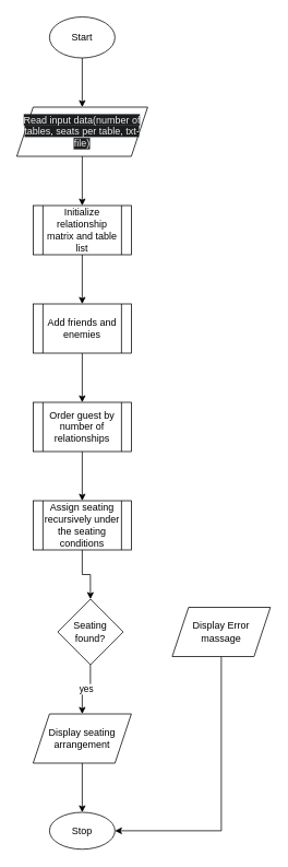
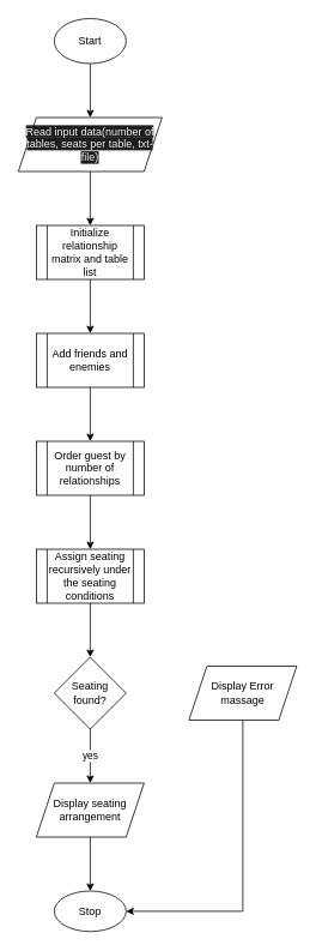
  <mxCell id="0" />
  <mxCell id="1" parent="0" />
  <mxCell id="2" style="edgeStyle=orthogonalEdgeStyle;rounded=0;orthogonalLoop=1;jettySize=auto;html=1;exitX=0.5;exitY=1;exitDx=0;exitDy=0;entryX=0.5;entryY=0;entryDx=0;entryDy=0;" parent="1" source="3" target="7" edge="1"><mxGeometry relative="1" as="geometry" /></mxCell>
  <mxCell id="3" value="Start" style="ellipse;whiteSpace=wrap;html=1;" parent="1" vertex="1"><mxGeometry x="60" y="20" width="80" height="50" as="geometry" /></mxCell>
  <mxCell id="4" value="" style="edgeStyle=orthogonalEdgeStyle;rounded=0;orthogonalLoop=1;jettySize=auto;html=1;entryX=0.5;entryY=0;entryDx=0;entryDy=0;" parent="1" source="5" target="9" edge="1"><mxGeometry relative="1" as="geometry"><mxPoint x="100" y="310" as="targetPoint" /></mxGeometry></mxCell>
  <mxCell id="5" value="Initialize relationship matrix and table list" style="shape=process;whiteSpace=wrap;html=1;backgroundOutline=1;" parent="1" vertex="1"><mxGeometry x="40" y="250" width="120" height="60" as="geometry" /></mxCell>
  <mxCell id="6" style="edgeStyle=orthogonalEdgeStyle;rounded=0;orthogonalLoop=1;jettySize=auto;html=1;entryX=0.5;entryY=0;entryDx=0;entryDy=0;" parent="1" source="7" target="5" edge="1"><mxGeometry relative="1" as="geometry" /></mxCell>
  <mxCell id="7" value="&lt;br&gt;&lt;span style=&quot;color: rgb(240, 240, 240); font-family: Helvetica; font-size: 12px; font-style: normal; font-variant-ligatures: normal; font-variant-caps: normal; font-weight: 400; letter-spacing: normal; orphans: 2; text-align: center; text-indent: 0px; text-transform: none; widows: 2; word-spacing: 0px; -webkit-text-stroke-width: 0px; white-space: normal; background-color: rgb(27, 29, 30); text-decoration-thickness: initial; text-decoration-style: initial; text-decoration-color: initial; display: inline !important; float: none;&quot;&gt;Read input data(number of tables, seats per table, txt-file)&lt;/span&gt;&lt;div&gt;&lt;br/&gt;&lt;/div&gt;" style="shape=parallelogram;perimeter=parallelogramPerimeter;whiteSpace=wrap;html=1;fixedSize=1;" parent="1" vertex="1"><mxGeometry x="20" y="130" width="160" height="60" as="geometry" /></mxCell>
  <mxCell id="8" value="" style="edgeStyle=orthogonalEdgeStyle;rounded=0;orthogonalLoop=1;jettySize=auto;html=1;" parent="1" source="9" target="11" edge="1"><mxGeometry relative="1" as="geometry" /></mxCell>
  <mxCell id="9" value="Add friends and enemies" style="shape=process;whiteSpace=wrap;html=1;backgroundOutline=1;" parent="1" vertex="1"><mxGeometry x="40" y="370" width="120" height="60" as="geometry" /></mxCell>
  <mxCell id="10" value="" style="edgeStyle=orthogonalEdgeStyle;rounded=0;orthogonalLoop=1;jettySize=auto;html=1;" parent="1" source="11" target="13" edge="1"><mxGeometry relative="1" as="geometry" /></mxCell>
  <mxCell id="11" value="Order guest by number of relationships" style="shape=process;whiteSpace=wrap;html=1;backgroundOutline=1;" parent="1" vertex="1"><mxGeometry x="40" y="490" width="120" height="60" as="geometry" /></mxCell>
  <mxCell id="12" value="" style="edgeStyle=orthogonalEdgeStyle;rounded=0;orthogonalLoop=1;jettySize=auto;html=1;" parent="1" source="13" target="15" edge="1"><mxGeometry relative="1" as="geometry" /></mxCell>
  <mxCell id="13" value="Assign seating recursively under the seating conditions" style="shape=process;whiteSpace=wrap;html=1;backgroundOutline=1;" parent="1" vertex="1"><mxGeometry x="40" y="610" width="120" height="60" as="geometry" /></mxCell>
  <mxCell id="14" value="yes" style="edgeStyle=orthogonalEdgeStyle;rounded=0;orthogonalLoop=1;jettySize=auto;html=1;" parent="1" source="15" target="19" edge="1"><mxGeometry relative="1" as="geometry" /></mxCell>
- <mxCell id="15" value="Seating found?" style="rhombus;whiteSpace=wrap;html=1;" parent="1" vertex="1"><mxGeometry x="70" y="730" width="80" height="80" as="geometry" /></mxCell>
+ <mxCell id="15" value="Seating found?" style="rhombus;whiteSpace=wrap;html=1;" parent="1" vertex="1"><mxGeometry x="60" y="730" width="80" height="80" as="geometry" /></mxCell>
  <mxCell id="16" style="edgeStyle=orthogonalEdgeStyle;rounded=0;orthogonalLoop=1;jettySize=auto;html=1;exitX=0.5;exitY=1;exitDx=0;exitDy=0;entryX=1;entryY=0.5;entryDx=0;entryDy=0;" parent="1" source="17" target="20" edge="1"><mxGeometry relative="1" as="geometry" /></mxCell>
  <mxCell id="17" value="Display Error massage" style="shape=parallelogram;perimeter=parallelogramPerimeter;whiteSpace=wrap;html=1;fixedSize=1;" parent="1" vertex="1"><mxGeometry x="210" y="740" width="120" height="60" as="geometry" /></mxCell>
  <mxCell id="18" value="" style="edgeStyle=orthogonalEdgeStyle;rounded=0;orthogonalLoop=1;jettySize=auto;html=1;" parent="1" source="19" target="20" edge="1"><mxGeometry relative="1" as="geometry" /></mxCell>
  <mxCell id="19" value="Display seating arrangement" style="shape=parallelogram;perimeter=parallelogramPerimeter;whiteSpace=wrap;html=1;fixedSize=1;" parent="1" vertex="1"><mxGeometry x="40" y="870" width="120" height="60" as="geometry" /></mxCell>
  <mxCell id="20" value="Stop" style="ellipse;whiteSpace=wrap;html=1;" parent="1" vertex="1"><mxGeometry x="60" y="990" width="80" height="45" as="geometry" /></mxCell>
